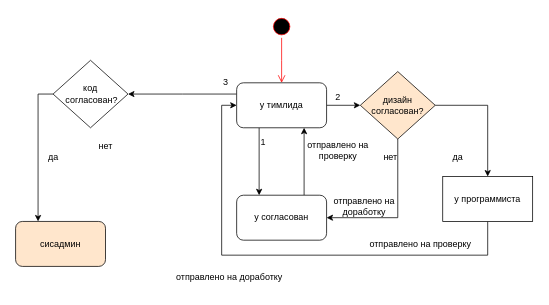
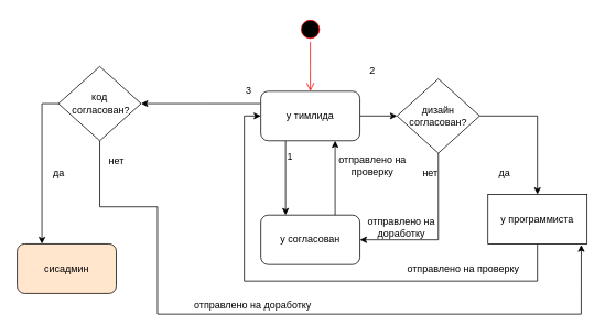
  <mxCell id="0" />
  <mxCell id="1" parent="0" />
  <mxCell id="2" value="" style="ellipse;html=1;shape=startState;fillColor=#000000;strokeColor=#ff0000;" vertex="1" parent="1"><mxGeometry x="360" y="20" width="30" height="30" as="geometry" /></mxCell>
  <mxCell id="3" value="" style="edgeStyle=orthogonalEdgeStyle;html=1;verticalAlign=bottom;endArrow=open;endSize=8;strokeColor=#ff0000;rounded=0;" edge="1" source="2" parent="1"><mxGeometry relative="1" as="geometry"><mxPoint x="375" y="110" as="targetPoint" /></mxGeometry></mxCell>
  <mxCell id="4" style="edgeStyle=orthogonalEdgeStyle;rounded=0;orthogonalLoop=1;jettySize=auto;html=1;exitX=0.25;exitY=1;exitDx=0;exitDy=0;entryX=0.25;entryY=0;entryDx=0;entryDy=0;" edge="1" parent="1" source="7" target="9"><mxGeometry relative="1" as="geometry" /></mxCell>
  <mxCell id="5" style="edgeStyle=orthogonalEdgeStyle;rounded=0;orthogonalLoop=1;jettySize=auto;html=1;exitX=1;exitY=0.5;exitDx=0;exitDy=0;entryX=0;entryY=0.5;entryDx=0;entryDy=0;" edge="1" parent="1" source="7" target="15"><mxGeometry relative="1" as="geometry" /></mxCell>
  <mxCell id="6" style="edgeStyle=orthogonalEdgeStyle;rounded=0;orthogonalLoop=1;jettySize=auto;html=1;exitX=0;exitY=0.25;exitDx=0;exitDy=0;" edge="1" parent="1" source="7"><mxGeometry relative="1" as="geometry"><mxPoint x="170" y="125" as="targetPoint" /></mxGeometry></mxCell>
  <mxCell id="7" value="у тимлида" style="rounded=1;whiteSpace=wrap;html=1;" vertex="1" parent="1"><mxGeometry x="315" y="110" width="120" height="60" as="geometry" /></mxCell>
  <mxCell id="8" style="edgeStyle=orthogonalEdgeStyle;rounded=0;orthogonalLoop=1;jettySize=auto;html=1;exitX=0.75;exitY=0;exitDx=0;exitDy=0;entryX=0.75;entryY=1;entryDx=0;entryDy=0;" edge="1" parent="1" source="9" target="7"><mxGeometry relative="1" as="geometry" /></mxCell>
  <mxCell id="9" value="у согласован" style="rounded=1;whiteSpace=wrap;html=1;" vertex="1" parent="1"><mxGeometry x="315" y="260" width="120" height="60" as="geometry" /></mxCell>
  <mxCell id="10" value="отправлено на&lt;br&gt;доработку" style="text;html=1;align=center;verticalAlign=middle;resizable=0;points=[];autosize=1;strokeColor=none;fillColor=none;" vertex="1" parent="1"><mxGeometry x="435" y="255" width="100" height="40" as="geometry" /></mxCell>
  <mxCell id="11" style="edgeStyle=orthogonalEdgeStyle;rounded=0;orthogonalLoop=1;jettySize=auto;html=1;exitX=0.5;exitY=1;exitDx=0;exitDy=0;entryX=0;entryY=0.5;entryDx=0;entryDy=0;" edge="1" parent="1" source="12" target="7"><mxGeometry relative="1" as="geometry"><Array as="points"><mxPoint x="650" y="340" /><mxPoint x="295" y="340" /><mxPoint x="295" y="140" /></Array></mxGeometry></mxCell>
  <mxCell id="12" value="у программиста" style="whiteSpace=wrap;html=1;rounded=0;" vertex="1" parent="1"><mxGeometry x="590" y="235" width="120" height="60" as="geometry" /></mxCell>
  <mxCell id="13" style="edgeStyle=orthogonalEdgeStyle;rounded=0;orthogonalLoop=1;jettySize=auto;html=1;exitX=1;exitY=0.5;exitDx=0;exitDy=0;" edge="1" parent="1" source="15" target="12"><mxGeometry relative="1" as="geometry" /></mxCell>
  <mxCell id="14" style="edgeStyle=orthogonalEdgeStyle;rounded=0;orthogonalLoop=1;jettySize=auto;html=1;exitX=0.5;exitY=1;exitDx=0;exitDy=0;entryX=1;entryY=0.5;entryDx=0;entryDy=0;" edge="1" parent="1" source="15" target="9"><mxGeometry relative="1" as="geometry" /></mxCell>
- <mxCell id="15" value="дизайн согласован?" style="rhombus;whiteSpace=wrap;html=1;fillColor=#ffe6cc;" vertex="1" parent="1"><mxGeometry x="480" y="95" width="100" height="90" as="geometry" /></mxCell>
+ <mxCell id="15" value="дизайн согласован?" style="rhombus;whiteSpace=wrap;html=1;" vertex="1" parent="1"><mxGeometry x="480" y="95" width="100" height="90" as="geometry" /></mxCell>
  <mxCell id="16" value="отправлено на&lt;br&gt;проверку" style="text;html=1;align=center;verticalAlign=middle;resizable=0;points=[];autosize=1;strokeColor=none;fillColor=none;" vertex="1" parent="1"><mxGeometry x="400" y="180" width="100" height="40" as="geometry" /></mxCell>
  <mxCell id="17" value="да" style="text;html=1;align=center;verticalAlign=middle;resizable=0;points=[];autosize=1;strokeColor=none;fillColor=none;" vertex="1" parent="1"><mxGeometry x="590" y="195" width="40" height="30" as="geometry" /></mxCell>
  <mxCell id="18" value="нет" style="text;html=1;align=center;verticalAlign=middle;resizable=0;points=[];autosize=1;strokeColor=none;fillColor=none;" vertex="1" parent="1"><mxGeometry x="500" y="195" width="40" height="30" as="geometry" /></mxCell>
  <mxCell id="19" value="сисадмин" style="rounded=1;whiteSpace=wrap;html=1;fillColor=#ffe6cc;" vertex="1" parent="1"><mxGeometry y="295" width="120" height="60" as="geometry" x="20" /></mxCell>
  <mxCell id="20" value="отправлено на проверку" style="text;html=1;align=center;verticalAlign=middle;resizable=0;points=[];autosize=1;strokeColor=none;fillColor=none;" vertex="1" parent="1"><mxGeometry x="480" y="310" width="160" height="30" as="geometry" /></mxCell>
  <mxCell id="21" style="edgeStyle=orthogonalEdgeStyle;rounded=0;orthogonalLoop=1;jettySize=auto;html=1;exitX=0;exitY=0.5;exitDx=0;exitDy=0;entryX=0.25;entryY=0;entryDx=0;entryDy=0;" edge="1" parent="1" source="23" target="19"><mxGeometry relative="1" as="geometry" /></mxCell>
+ <mxCell id="22" style="edgeStyle=orthogonalEdgeStyle;rounded=0;orthogonalLoop=1;jettySize=auto;html=1;exitX=0.5;exitY=1;exitDx=0;exitDy=0;entryX=0.942;entryY=1.017;entryDx=0;entryDy=0;entryPerimeter=0;" edge="1" parent="1" source="23" target="12"><mxGeometry relative="1" as="geometry"><Array as="points"><mxPoint x="120" y="250" /><mxPoint x="190" y="250" /><mxPoint x="190" y="380" /><mxPoint x="703" y="380" /></Array></mxGeometry></mxCell>
  <mxCell id="23" value="код&lt;br&gt;&amp;nbsp;согласован?" style="rhombus;whiteSpace=wrap;html=1;" vertex="1" parent="1"><mxGeometry x="70" y="80" width="100" height="90" as="geometry" /></mxCell>
  <mxCell id="24" value="да" style="text;html=1;align=center;verticalAlign=middle;resizable=0;points=[];autosize=1;strokeColor=none;fillColor=none;" vertex="1" parent="1"><mxGeometry x="50" y="195" width="40" height="30" as="geometry" /></mxCell>
  <mxCell id="25" value="нет" style="text;html=1;align=center;verticalAlign=middle;resizable=0;points=[];autosize=1;strokeColor=none;fillColor=none;" vertex="1" parent="1"><mxGeometry x="120" y="180" width="40" height="30" as="geometry" /></mxCell>
  <mxCell id="26" value="отправлено на доработку" style="text;html=1;align=center;verticalAlign=middle;resizable=0;points=[];autosize=1;strokeColor=none;fillColor=none;" vertex="1" parent="1"><mxGeometry x="220" y="355" width="170" height="30" as="geometry" /></mxCell>
  <mxCell id="27" value="1" style="text;html=1;align=center;verticalAlign=middle;resizable=0;points=[];autosize=1;strokeColor=none;fillColor=none;" vertex="1" parent="1"><mxGeometry x="335" y="175" width="30" height="30" as="geometry" /></mxCell>
- <mxCell id="28" value="2" style="text;html=1;align=center;verticalAlign=middle;resizable=0;points=[];autosize=1;strokeColor=none;fillColor=none;" vertex="1" parent="1"><mxGeometry x="435" y="115" width="30" height="30" as="geometry" /></mxCell>
+ <mxCell id="28" value="2" style="text;html=1;align=center;verticalAlign=middle;resizable=0;points=[];autosize=1;strokeColor=none;fillColor=none;" vertex="1" parent="1"><mxGeometry x="435" y="70" width="30" height="30" as="geometry" /></mxCell>
  <mxCell id="29" value="3" style="text;html=1;align=center;verticalAlign=middle;resizable=0;points=[];autosize=1;strokeColor=none;fillColor=none;" vertex="1" parent="1"><mxGeometry x="285" y="95" width="30" height="30" as="geometry" /></mxCell>
